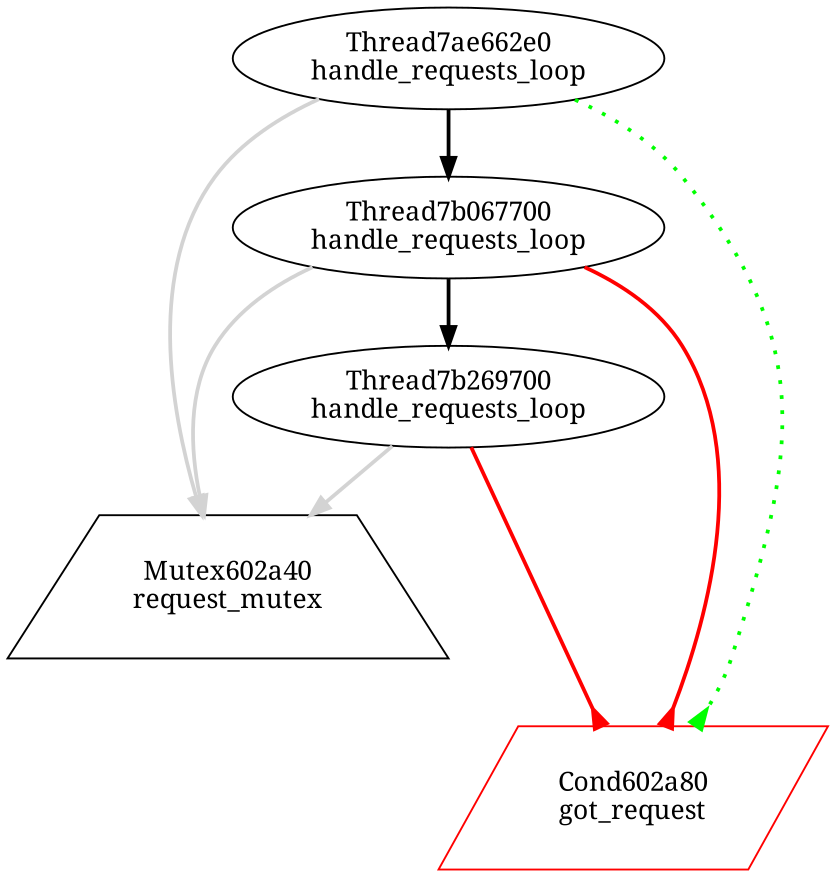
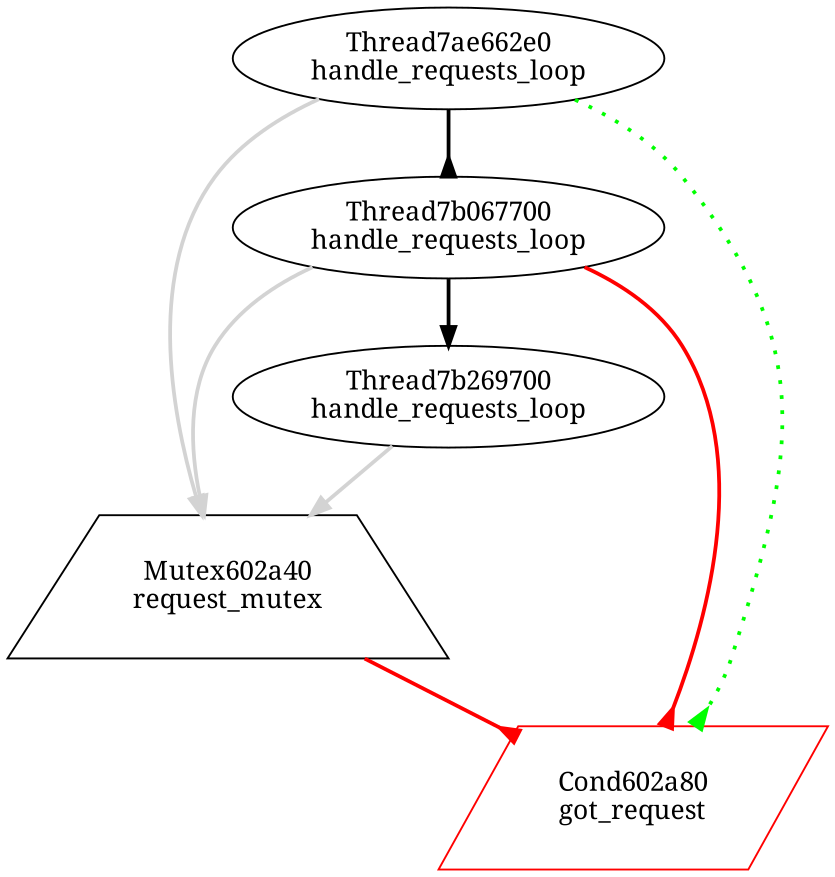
  digraph {
    fontname="Noto Serif"
    node [color=black fontname="Noto Serif"]
    edge [arrowhead=normal color=lightgray fontname="Noto Serif" penwidth=2]
    n1 [label="Mutex602a40\nrequest_mutex" shape=trapezium]
    n2 [color=red label="Cond602a80\ngot_request" shape=parallelogram]
    n3 [label="Thread7ae662e0\nhandle_requests_loop"]
    n4 [label="Thread7b067700\nhandle_requests_loop"]
    n5 [label="Thread7b269700\nhandle_requests_loop"]
    n3 -> n1
    n3 -> n2 [arrowhead=inv color=green style=dotted]
-   n3 -> n4 [color=""]
+   n3 -> n4 [arrowhead=inv color=""]
    n4 -> n1
    n4 -> n2 [arrowhead=inv color=red]
    n4 -> n5 [color=""]
    n5 -> n1
-   n5 -> n2 [arrowhead=inv color=red]
+   n1 -> n2 [arrowhead=inv color=red]
  }
